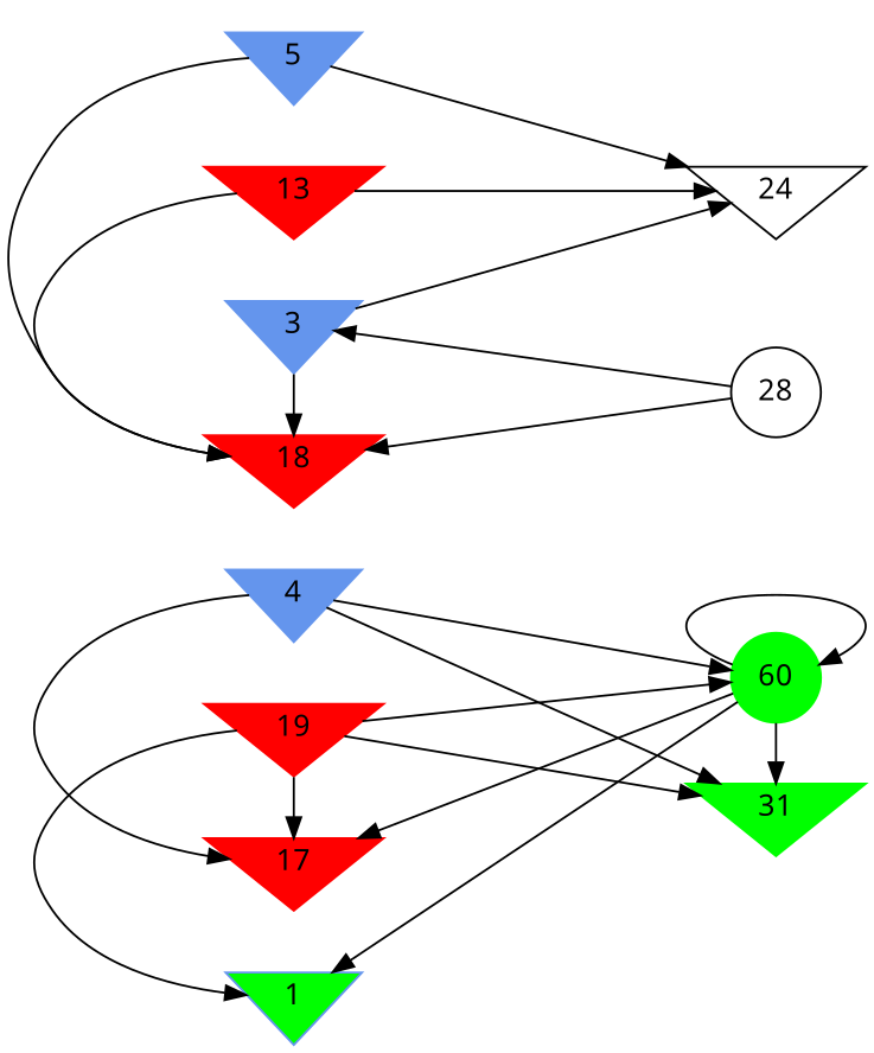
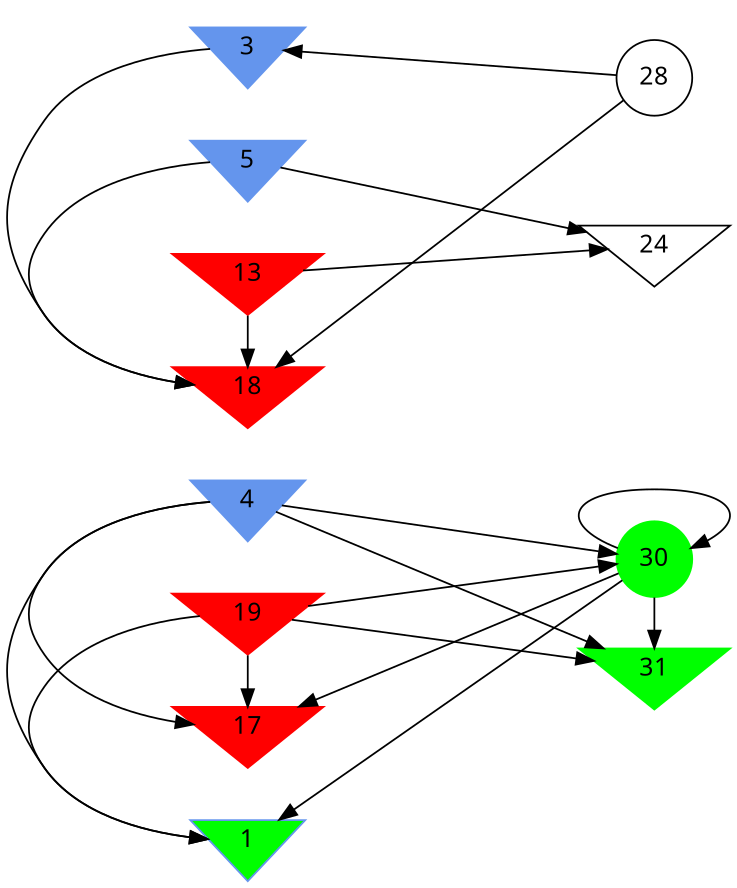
  digraph {
    fontname="Noto Sans"
    rankdir=LR
    ranksep=2.0
    node [color=cornflowerblue fontname="Noto Sans" shape=invtriangle style=filled]
    edge [fontname="Noto Sans"]
    1 [fillcolor=green]
    3
    4
    5
    13 [color=red]
    17 [color=red]
    18 [color=red]
    19 [color=red]
    24 [color=black style=""]
    28 [color=black shape=circle style=""]
-   30 [color=green shape=circle label=60]
+   30 [color=green shape=circle]
    31 [color=green]
    subgraph sub_1 {
      rank=same
      1
      3
      4
      5
      13
      17
      18
      19
    }
    subgraph sub_2 {
      rank=same
      24
      28
    }
    subgraph sub_3 {
      rank=same
      30
      31
    }
    3 -> 18
-   3 -> 24
+   4 -> 1
    4 -> 17
    4 -> 30
    4 -> 31
    5 -> 18
    5 -> 24
    13 -> 18
    13 -> 24
    19 -> 1
    19 -> 17
    19 -> 30
    19 -> 31
    28 -> 3
    28 -> 18
    30 -> 1
    30 -> 17
    30 -> 30
    30 -> 31
  }
